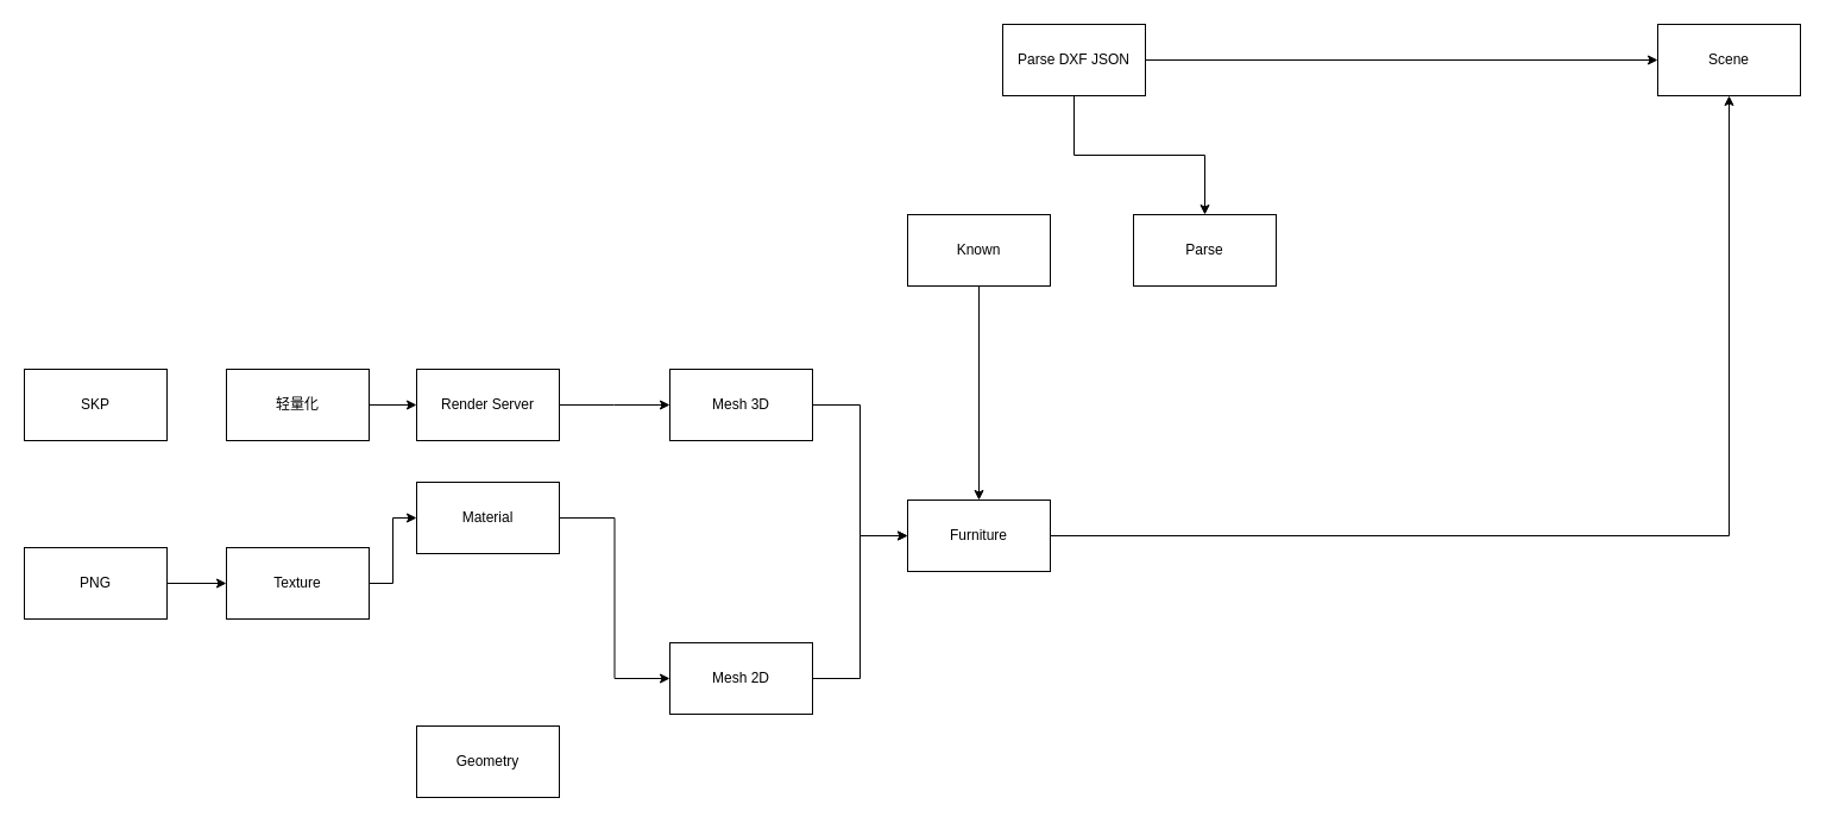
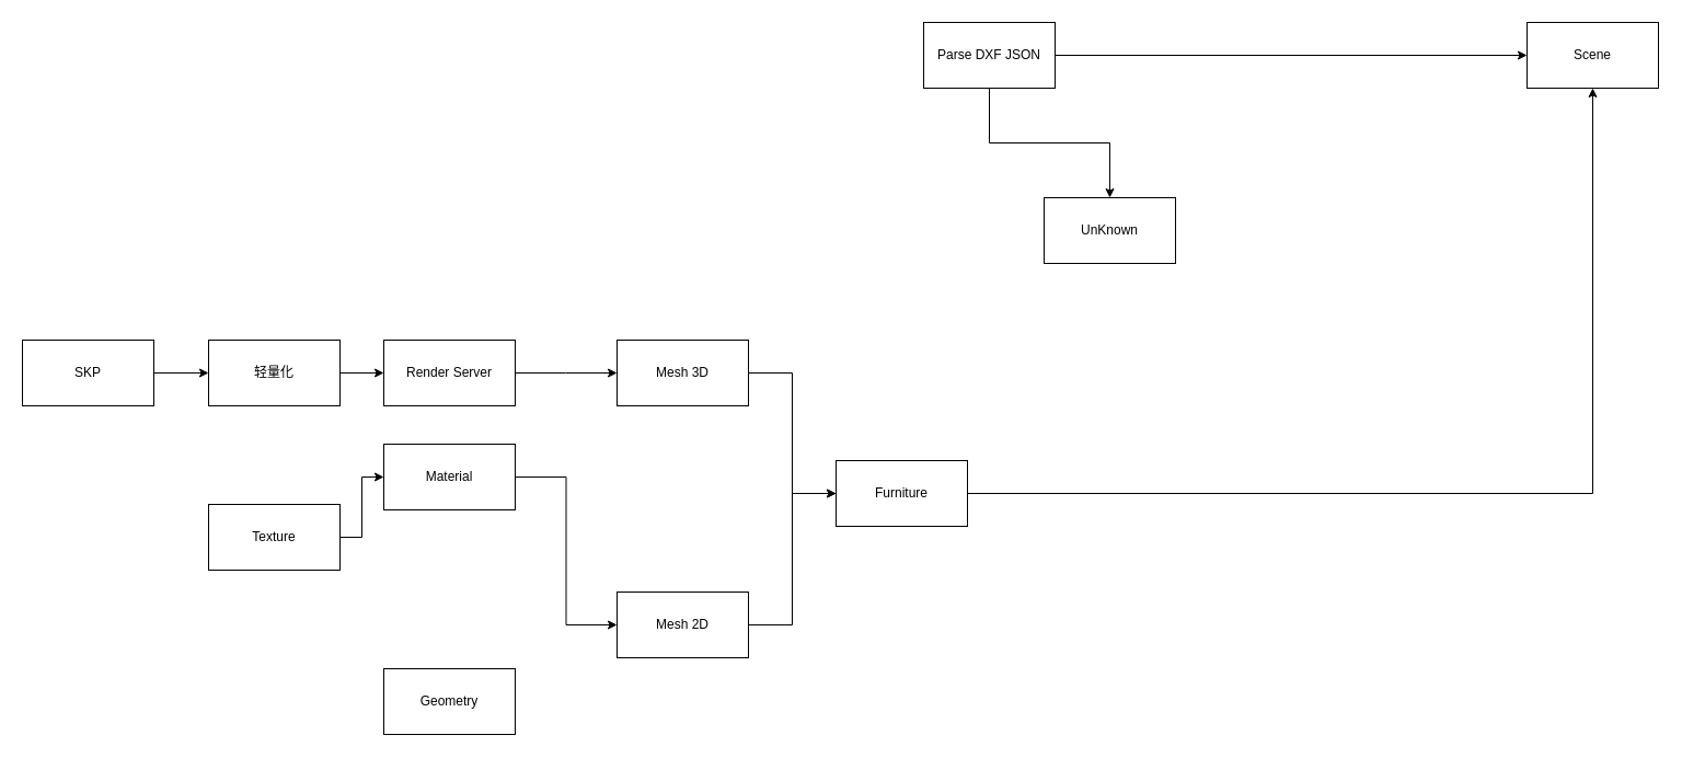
  <mxCell id="0" />
  <mxCell id="1" parent="0" />
  <mxCell id="2" value="" style="edgeStyle=orthogonalEdgeStyle;rounded=0;orthogonalLoop=1;jettySize=auto;html=1;" parent="1" source="4" target="5" edge="1"><mxGeometry relative="1" as="geometry" /></mxCell>
  <mxCell id="3" style="edgeStyle=orthogonalEdgeStyle;rounded=0;orthogonalLoop=1;jettySize=auto;html=1;entryX=0.5;entryY=0;entryDx=0;entryDy=0;" parent="1" source="4" target="8" edge="1"><mxGeometry relative="1" as="geometry" /></mxCell>
  <mxCell id="4" value="Parse DXF JSON" style="rounded=0;whiteSpace=wrap;html=1;" parent="1" vertex="1"><mxGeometry x="843" y="20" width="120" height="60" as="geometry" /></mxCell>
  <mxCell id="5" value="Scene" style="rounded=0;whiteSpace=wrap;html=1;" parent="1" vertex="1"><mxGeometry x="1394" y="20" width="120" height="60" as="geometry" /></mxCell>
- <mxCell id="6" value="" style="edgeStyle=orthogonalEdgeStyle;rounded=0;orthogonalLoop=1;jettySize=auto;html=1;" parent="1" source="7" target="10" edge="1"><mxGeometry relative="1" as="geometry" /></mxCell>
- <mxCell id="7" value="Known" style="rounded=0;whiteSpace=wrap;html=1;" parent="1" vertex="1"><mxGeometry x="763" y="180" width="120" height="60" as="geometry" /></mxCell>
- <mxCell id="8" value="Parse" style="rounded=0;whiteSpace=wrap;html=1;" parent="1" vertex="1"><mxGeometry x="953" y="180" width="120" height="60" as="geometry" /></mxCell>
+ <mxCell id="8" value="UnKnown" style="rounded=0;whiteSpace=wrap;html=1;" parent="1" vertex="1"><mxGeometry x="953" y="180" width="120" height="60" as="geometry" /></mxCell>
  <mxCell id="9" style="edgeStyle=orthogonalEdgeStyle;rounded=0;orthogonalLoop=1;jettySize=auto;html=1;entryX=0.5;entryY=1;entryDx=0;entryDy=0;" parent="1" source="10" target="5" edge="1"><mxGeometry relative="1" as="geometry" /></mxCell>
  <mxCell id="10" value="Furniture" style="rounded=0;whiteSpace=wrap;html=1;" parent="1" vertex="1"><mxGeometry x="763" y="420" width="120" height="60" as="geometry" /></mxCell>
  <mxCell id="11" style="edgeStyle=orthogonalEdgeStyle;rounded=0;orthogonalLoop=1;jettySize=auto;html=1;entryX=0;entryY=0.5;entryDx=0;entryDy=0;" parent="1" source="12" target="10" edge="1"><mxGeometry relative="1" as="geometry" /></mxCell>
  <mxCell id="12" value="Mesh 2D" style="rounded=0;whiteSpace=wrap;html=1;" parent="1" vertex="1"><mxGeometry x="563" y="540" width="120" height="60" as="geometry" /></mxCell>
  <mxCell id="13" value="Geometry" style="rounded=0;whiteSpace=wrap;html=1;" parent="1" vertex="1"><mxGeometry x="350" y="610" width="120" height="60" as="geometry" /></mxCell>
  <mxCell id="14" style="edgeStyle=orthogonalEdgeStyle;rounded=0;orthogonalLoop=1;jettySize=auto;html=1;entryX=0;entryY=0.5;entryDx=0;entryDy=0;" parent="1" source="15" target="12" edge="1"><mxGeometry relative="1" as="geometry" /></mxCell>
  <mxCell id="15" value="Material" style="rounded=0;whiteSpace=wrap;html=1;" parent="1" vertex="1"><mxGeometry x="350" y="405" width="120" height="60" as="geometry" /></mxCell>
  <mxCell id="16" style="edgeStyle=orthogonalEdgeStyle;rounded=0;orthogonalLoop=1;jettySize=auto;html=1;entryX=0;entryY=0.5;entryDx=0;entryDy=0;" parent="1" source="17" target="15" edge="1"><mxGeometry relative="1" as="geometry" /></mxCell>
  <mxCell id="17" value="Texture" style="rounded=0;whiteSpace=wrap;html=1;" parent="1" vertex="1"><mxGeometry x="190" y="460" width="120" height="60" as="geometry" /></mxCell>
- <mxCell id="18" style="edgeStyle=orthogonalEdgeStyle;rounded=0;orthogonalLoop=1;jettySize=auto;html=1;entryX=0;entryY=0.5;entryDx=0;entryDy=0;" parent="1" source="19" target="17" edge="1"><mxGeometry relative="1" as="geometry" /></mxCell>
- <mxCell id="19" value="PNG" style="rounded=0;whiteSpace=wrap;html=1;" parent="1" vertex="1"><mxGeometry x="20" y="460" width="120" height="60" as="geometry" /></mxCell>
  <mxCell id="20" style="edgeStyle=orthogonalEdgeStyle;rounded=0;orthogonalLoop=1;jettySize=auto;html=1;entryX=0;entryY=0.5;entryDx=0;entryDy=0;" parent="1" source="21" target="10" edge="1"><mxGeometry relative="1" as="geometry" /></mxCell>
  <mxCell id="21" value="Mesh 3D" style="rounded=0;whiteSpace=wrap;html=1;" parent="1" vertex="1"><mxGeometry x="563" y="310" width="120" height="60" as="geometry" /></mxCell>
  <mxCell id="22" style="edgeStyle=orthogonalEdgeStyle;rounded=0;orthogonalLoop=1;jettySize=auto;html=1;entryX=0;entryY=0.5;entryDx=0;entryDy=0;" parent="1" source="23" target="21" edge="1"><mxGeometry relative="1" as="geometry"><Array as="points"><mxPoint x="516" y="340" /><mxPoint x="516" y="340" /></Array></mxGeometry></mxCell>
  <mxCell id="23" value="Render Server" style="rounded=0;whiteSpace=wrap;html=1;" parent="1" vertex="1"><mxGeometry x="350" y="310" width="120" height="60" as="geometry" /></mxCell>
+ <mxCell id="24" value="" style="edgeStyle=orthogonalEdgeStyle;rounded=0;orthogonalLoop=1;jettySize=auto;html=1;" parent="1" source="25" target="27" edge="1"><mxGeometry relative="1" as="geometry" /></mxCell>
  <mxCell id="25" value="SKP" style="rounded=0;whiteSpace=wrap;html=1;" parent="1" vertex="1"><mxGeometry x="20" y="310" width="120" height="60" as="geometry" /></mxCell>
  <mxCell id="26" style="edgeStyle=orthogonalEdgeStyle;rounded=0;orthogonalLoop=1;jettySize=auto;html=1;entryX=0;entryY=0.5;entryDx=0;entryDy=0;" parent="1" source="27" target="23" edge="1"><mxGeometry relative="1" as="geometry" /></mxCell>
  <mxCell id="27" value="轻量化" style="rounded=0;whiteSpace=wrap;html=1;" parent="1" vertex="1"><mxGeometry x="190" y="310" width="120" height="60" as="geometry" /></mxCell>
